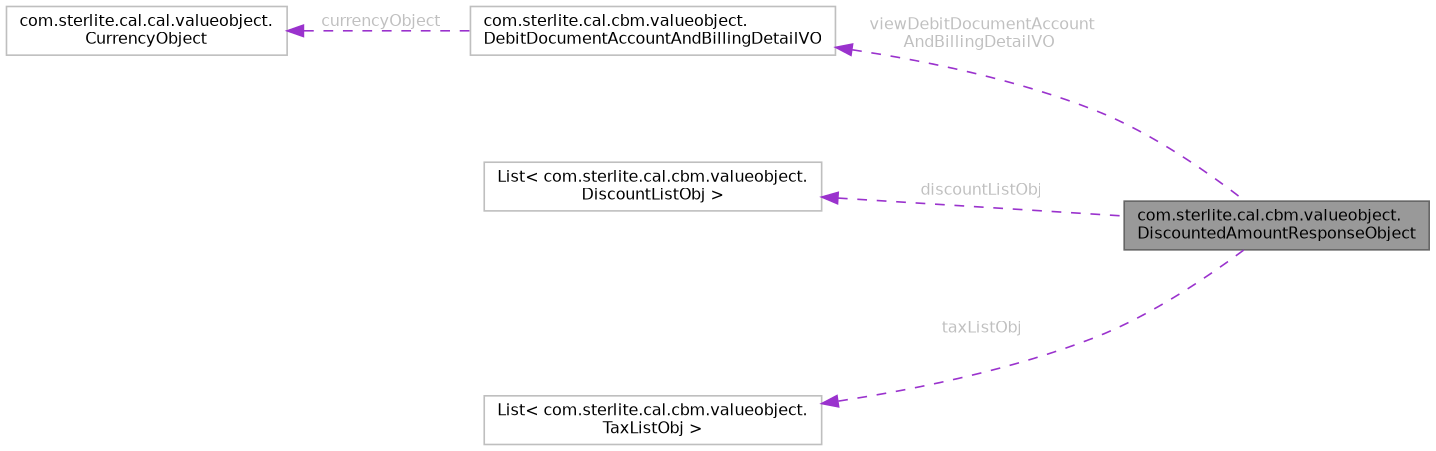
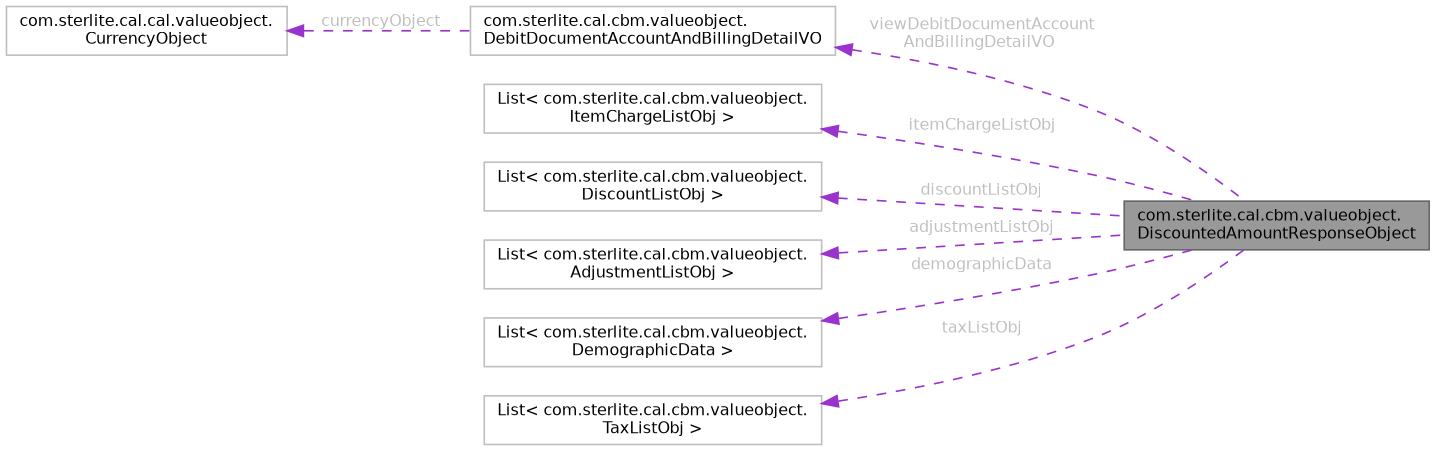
  digraph {
    rankdir=LR
    node [color=grey75 fillcolor=white fontname=Helvetica fontsize=10 shape=box style=filled]
    edge [color=darkorchid3 dir=back fontcolor=grey fontname=Helvetica fontsize=10 labelfontname=Helvetica labelfontsize=10 style=dashed]
    n1 [color=gray40 fillcolor=grey60 fontcolor=black height=0.2 label="com.sterlite.cal.cbm.valueobject.\lDiscountedAmountResponseObject" width=0.4]
    n2 [height=0.2 label="com.sterlite.cal.cbm.valueobject.\lDebitDocumentAccountAndBillingDetailVO" width=0.4]
    n3 [height=0.2 label="com.sterlite.cal.cal.valueobject.\lCurrencyObject" width=0.4]
+   n4 [height=0.2 label="List\< com.sterlite.cal.cbm.valueobject.\lItemChargeListObj \>" width=0.4]
    n5 [height=0.2 label="List\< com.sterlite.cal.cbm.valueobject.\lDiscountListObj \>" width=0.4]
+   n6 [height=0.2 label="List\< com.sterlite.cal.cbm.valueobject.\lAdjustmentListObj \>" width=0.4]
+   n7 [height=0.2 label="List\< com.sterlite.cal.cbm.valueobject.\lDemographicData \>" width=0.4]
    n8 [height=0.2 label="List\< com.sterlite.cal.cbm.valueobject.\lTaxListObj \>" width=0.4]
    n2 -> n1 [label=" viewDebitDocumentAccount\lAndBillingDetailVO"]
    n3 -> n2 [label=" currencyObject"]
+   n4 -> n1 [label=" itemChargeListObj"]
    n5 -> n1 [label=" discountListObj"]
+   n6 -> n1 [label=" adjustmentListObj"]
+   n7 -> n1 [label=" demographicData"]
    n8 -> n1 [label=" taxListObj"]
  }
